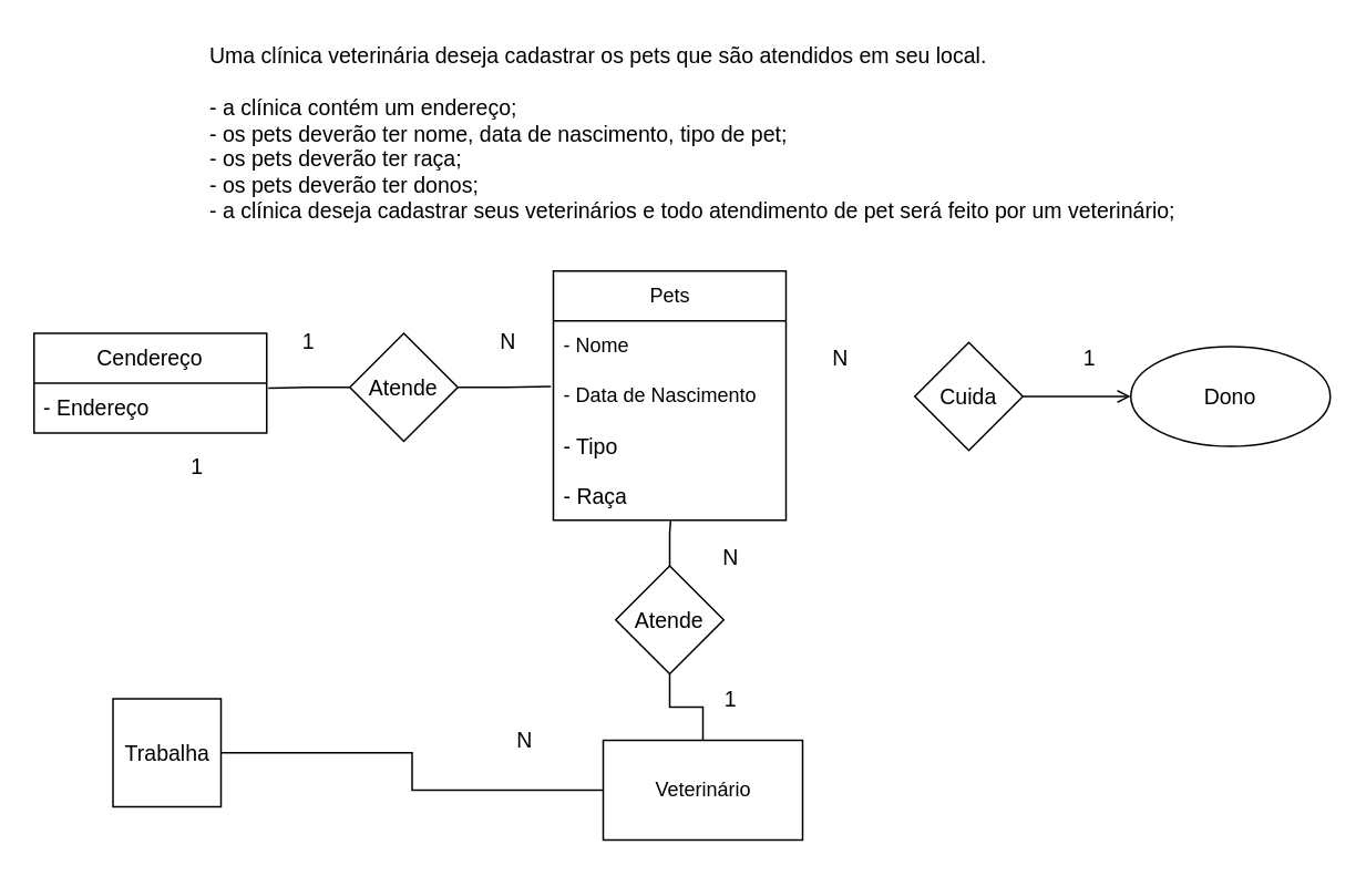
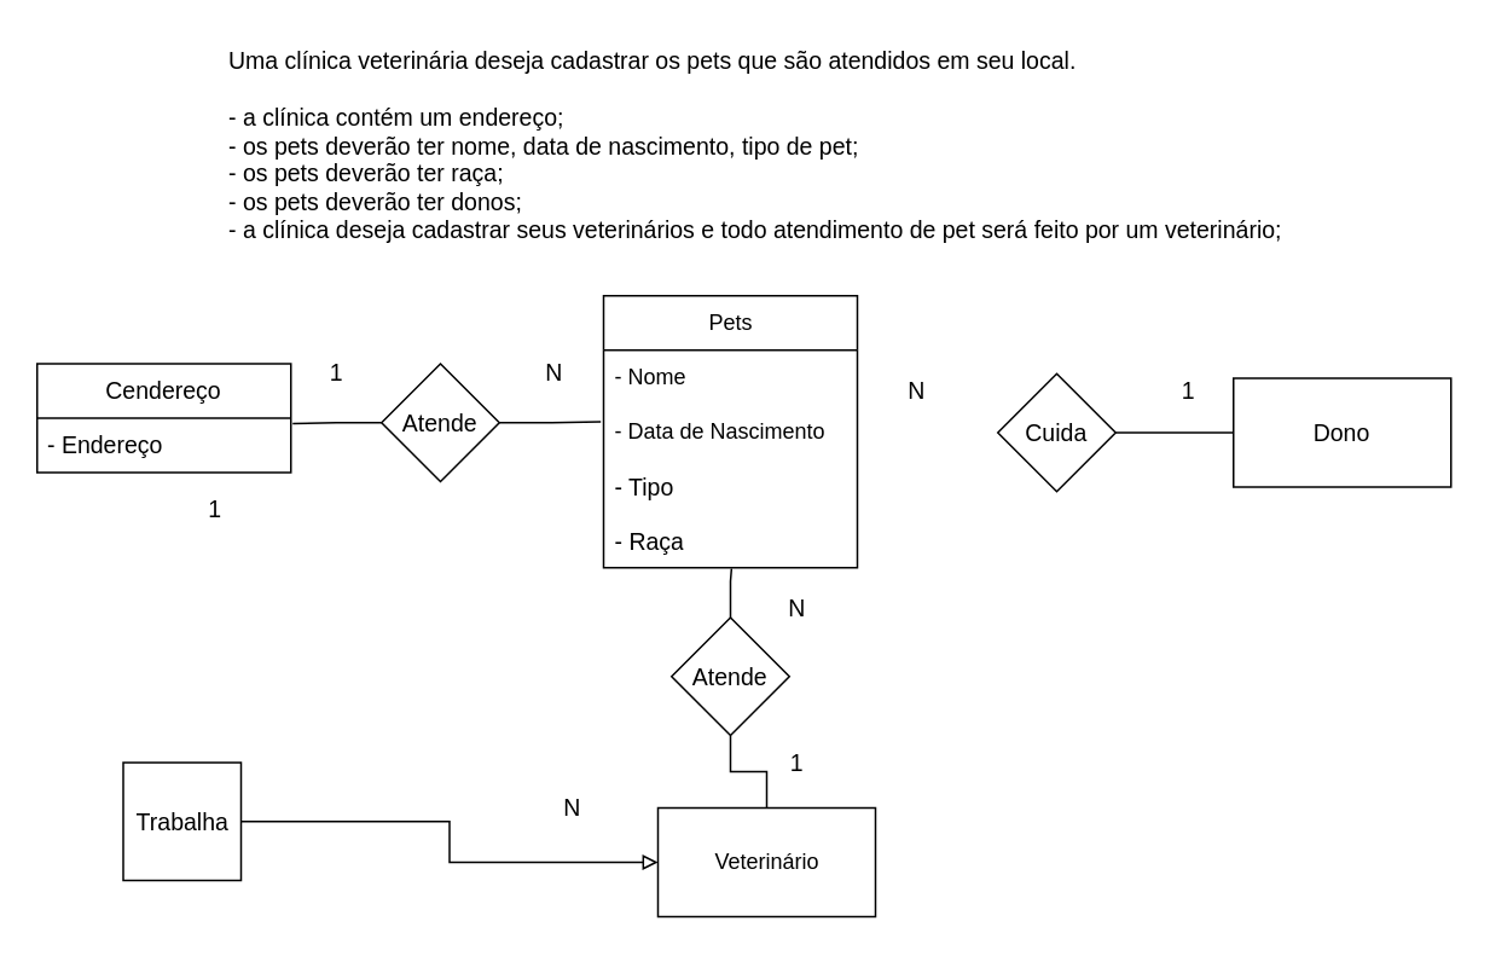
  <mxCell id="0" />
  <mxCell id="1" parent="0" />
  <mxCell id="2" value="&lt;div style=&quot;font-size: 13px;&quot;&gt;&lt;font style=&quot;font-size: 13px;&quot;&gt;Uma clínica veterinária deseja cadastrar os pets que são atendidos em seu local.&lt;/font&gt;&lt;/div&gt;&lt;div style=&quot;font-size: 13px;&quot;&gt;&lt;font style=&quot;font-size: 13px;&quot;&gt;&lt;br&gt;&lt;/font&gt;&lt;/div&gt;&lt;div style=&quot;font-size: 13px;&quot;&gt;&lt;font style=&quot;font-size: 13px;&quot;&gt;- a clínica contém um endereço;&lt;/font&gt;&lt;/div&gt;&lt;div style=&quot;font-size: 13px;&quot;&gt;&lt;font style=&quot;font-size: 13px;&quot;&gt;- os pets deverão ter nome, data de nascimento, tipo de pet;&lt;/font&gt;&lt;/div&gt;&lt;div style=&quot;font-size: 13px;&quot;&gt;&lt;font style=&quot;font-size: 13px;&quot;&gt;- os pets deverão ter raça;&lt;/font&gt;&lt;/div&gt;&lt;div style=&quot;font-size: 13px;&quot;&gt;&lt;font style=&quot;font-size: 13px;&quot;&gt;- os pets deverão ter donos;&lt;/font&gt;&lt;/div&gt;&lt;div style=&quot;font-size: 13px;&quot;&gt;&lt;font style=&quot;font-size: 13px;&quot;&gt;- a clínica deseja cadastrar seus veterinários e todo atendimento de pet será feito por um veterinário;&lt;/font&gt;&lt;/div&gt;" style="text;html=1;align=left;verticalAlign=middle;resizable=0;points=[];autosize=1;strokeColor=none;fillColor=none;" vertex="1" parent="1"><mxGeometry x="124" y="20" width="600" height="120" as="geometry" /></mxCell>
  <mxCell id="3" value="&lt;font style=&quot;font-size: 13px;&quot;&gt;&lt;font style=&quot;font-size: 13px;&quot;&gt;C&lt;/font&gt;endereço&lt;/font&gt;" style="swimlane;fontStyle=0;childLayout=stackLayout;horizontal=1;startSize=30;horizontalStack=0;resizeParent=1;resizeParentMax=0;resizeLast=0;collapsible=1;marginBottom=0;whiteSpace=wrap;html=1;" vertex="1" parent="1"><mxGeometry x="20" y="200" width="140" height="60" as="geometry" /></mxCell>
  <mxCell id="4" value="&lt;font style=&quot;font-size: 13px;&quot;&gt;- Endereço&lt;/font&gt;" style="text;strokeColor=none;fillColor=none;align=left;verticalAlign=middle;spacingLeft=4;spacingRight=4;overflow=hidden;points=[[0,0.5],[1,0.5]];portConstraint=eastwest;rotatable=0;whiteSpace=wrap;html=1;" vertex="1" parent="3"><mxGeometry y="30" width="140" height="30" as="geometry" /></mxCell>
  <mxCell id="5" value="Pets" style="swimlane;fontStyle=0;childLayout=stackLayout;horizontal=1;startSize=30;horizontalStack=0;resizeParent=1;resizeParentMax=0;resizeLast=0;collapsible=1;marginBottom=0;whiteSpace=wrap;html=1;" vertex="1" parent="1"><mxGeometry x="332.5" y="162.5" width="140" height="150" as="geometry" /></mxCell>
  <mxCell id="6" value="- Nome" style="text;strokeColor=none;fillColor=none;align=left;verticalAlign=middle;spacingLeft=4;spacingRight=4;overflow=hidden;points=[[0,0.5],[1,0.5]];portConstraint=eastwest;rotatable=0;whiteSpace=wrap;html=1;" vertex="1" parent="5"><mxGeometry y="30" width="140" height="30" as="geometry" /></mxCell>
  <mxCell id="7" value="- Data de Nascimento" style="text;strokeColor=none;fillColor=none;align=left;verticalAlign=middle;spacingLeft=4;spacingRight=4;overflow=hidden;points=[[0,0.5],[1,0.5]];portConstraint=eastwest;rotatable=0;whiteSpace=wrap;html=1;" vertex="1" parent="5"><mxGeometry y="60" width="140" height="30" as="geometry" /></mxCell>
  <mxCell id="8" value="&lt;font style=&quot;font-size: 13px;&quot;&gt;- Tipo&lt;/font&gt;" style="text;strokeColor=none;fillColor=none;align=left;verticalAlign=middle;spacingLeft=4;spacingRight=4;overflow=hidden;points=[[0,0.5],[1,0.5]];portConstraint=eastwest;rotatable=0;whiteSpace=wrap;html=1;" vertex="1" parent="5"><mxGeometry y="90" width="140" height="30" as="geometry" /></mxCell>
  <mxCell id="9" value="&lt;font style=&quot;font-size: 13px;&quot;&gt;- Raça&lt;/font&gt;" style="text;strokeColor=none;fillColor=none;align=left;verticalAlign=middle;spacingLeft=4;spacingRight=4;overflow=hidden;points=[[0,0.5],[1,0.5]];portConstraint=eastwest;rotatable=0;whiteSpace=wrap;html=1;" vertex="1" parent="5"><mxGeometry y="120" width="140" height="30" as="geometry" /></mxCell>
  <mxCell id="10" value="Veterinário" style="rounded=0;whiteSpace=wrap;html=1;" vertex="1" parent="1"><mxGeometry x="362.5" y="445" width="120" height="60" as="geometry" /></mxCell>
  <mxCell id="11" style="edgeStyle=orthogonalEdgeStyle;rounded=0;orthogonalLoop=1;jettySize=auto;html=1;entryX=1.007;entryY=0.1;entryDx=0;entryDy=0;entryPerimeter=0;endArrow=none;endFill=0;" edge="1" parent="1" source="13" target="4"><mxGeometry relative="1" as="geometry" /></mxCell>
  <mxCell id="12" style="edgeStyle=orthogonalEdgeStyle;rounded=0;orthogonalLoop=1;jettySize=auto;html=1;entryX=-0.011;entryY=0.317;entryDx=0;entryDy=0;entryPerimeter=0;endArrow=none;endFill=0;" edge="1" parent="1" source="13" target="7"><mxGeometry relative="1" as="geometry" /></mxCell>
  <mxCell id="13" value="&lt;font style=&quot;font-size: 13px;&quot;&gt;Atende&lt;/font&gt;" style="rhombus;whiteSpace=wrap;html=1;" vertex="1" parent="1"><mxGeometry x="210" y="200" width="65" height="65" as="geometry" /></mxCell>
  <mxCell id="14" style="edgeStyle=orthogonalEdgeStyle;rounded=0;orthogonalLoop=1;jettySize=auto;html=1;entryX=0.504;entryY=1.017;entryDx=0;entryDy=0;entryPerimeter=0;endArrow=none;endFill=0;" edge="1" parent="1" source="16" target="9"><mxGeometry relative="1" as="geometry" /></mxCell>
  <mxCell id="15" style="edgeStyle=orthogonalEdgeStyle;rounded=0;orthogonalLoop=1;jettySize=auto;html=1;entryX=0.5;entryY=0;entryDx=0;entryDy=0;endArrow=none;endFill=0;" edge="1" parent="1" source="16" target="10"><mxGeometry relative="1" as="geometry" /></mxCell>
  <mxCell id="16" value="&lt;font style=&quot;font-size: 13px;&quot;&gt;Atende&lt;/font&gt;" style="rhombus;whiteSpace=wrap;html=1;" vertex="1" parent="1"><mxGeometry x="370" y="340" width="65" height="65" as="geometry" /></mxCell>
- <mxCell id="17" style="edgeStyle=orthogonalEdgeStyle;rounded=0;orthogonalLoop=1;jettySize=auto;html=1;endArrow=none;endFill=0;" edge="1" parent="1" source="18" target="10"><mxGeometry relative="1" as="geometry" /></mxCell>
+ <mxCell id="17" style="edgeStyle=orthogonalEdgeStyle;rounded=0;orthogonalLoop=1;jettySize=auto;html=1;endArrow=block;endFill=0;" edge="1" parent="1" source="18" target="10"><mxGeometry relative="1" as="geometry" /></mxCell>
  <mxCell id="18" value="&lt;span style=&quot;font-size: 13px;&quot;&gt;Trabalha&lt;/span&gt;" style="whiteSpace=wrap;html=1;rounded=0;" vertex="1" parent="1"><mxGeometry x="67.5" y="420" width="65" height="65" as="geometry" /></mxCell>
- <mxCell id="19" value="&lt;font style=&quot;font-size: 13px;&quot;&gt;Dono&lt;/font&gt;" style="ellipse;whiteSpace=wrap;html=1;" vertex="1" parent="1"><mxGeometry x="680" y="208" width="120" height="60" as="geometry" /></mxCell>
- <mxCell id="20" style="edgeStyle=orthogonalEdgeStyle;rounded=0;orthogonalLoop=1;jettySize=auto;html=1;entryX=0;entryY=0.5;entryDx=0;entryDy=0;endArrow=open;endFill=0;" edge="1" parent="1" source="21" target="19"><mxGeometry relative="1" as="geometry" /></mxCell>
+ <mxCell id="19" value="&lt;font style=&quot;font-size: 13px;&quot;&gt;Dono&lt;/font&gt;" style="rounded=0;whiteSpace=wrap;html=1;" vertex="1" parent="1"><mxGeometry x="680" y="208" width="120" height="60" as="geometry" /></mxCell>
+ <mxCell id="20" style="edgeStyle=orthogonalEdgeStyle;rounded=0;orthogonalLoop=1;jettySize=auto;html=1;entryX=0;entryY=0.5;entryDx=0;entryDy=0;endArrow=none;endFill=0;" edge="1" parent="1" source="21" target="19"><mxGeometry relative="1" as="geometry" /></mxCell>
  <mxCell id="21" value="&lt;span style=&quot;font-size: 13px;&quot;&gt;Cuida&lt;/span&gt;" style="rhombus;whiteSpace=wrap;html=1;" vertex="1" parent="1"><mxGeometry x="550" y="205.5" width="65" height="65" as="geometry" /></mxCell>
  <mxCell id="22" value="&lt;font style=&quot;font-size: 13px;&quot;&gt;1&lt;/font&gt;" style="text;html=1;align=center;verticalAlign=middle;resizable=0;points=[];autosize=1;strokeColor=none;fillColor=none;" vertex="1" parent="1"><mxGeometry x="170" y="190" width="30" height="30" as="geometry" /></mxCell>
  <mxCell id="23" value="&lt;span style=&quot;font-size: 13px;&quot;&gt;N&lt;/span&gt;" style="text;html=1;align=center;verticalAlign=middle;resizable=0;points=[];autosize=1;strokeColor=none;fillColor=none;" vertex="1" parent="1"><mxGeometry x="290" y="190" width="30" height="30" as="geometry" /></mxCell>
  <mxCell id="24" value="&lt;span style=&quot;font-size: 13px;&quot;&gt;N&lt;/span&gt;" style="text;html=1;align=center;verticalAlign=middle;resizable=0;points=[];autosize=1;strokeColor=none;fillColor=none;" vertex="1" parent="1"><mxGeometry x="490" y="200" width="30" height="30" as="geometry" /></mxCell>
  <mxCell id="25" value="&lt;span style=&quot;font-size: 13px;&quot;&gt;1&lt;/span&gt;" style="text;html=1;align=center;verticalAlign=middle;resizable=0;points=[];autosize=1;strokeColor=none;fillColor=none;" vertex="1" parent="1"><mxGeometry x="640" y="200" width="30" height="30" as="geometry" /></mxCell>
  <mxCell id="26" value="&lt;span style=&quot;font-size: 13px;&quot;&gt;1&lt;/span&gt;" style="text;html=1;align=center;verticalAlign=middle;resizable=0;points=[];autosize=1;strokeColor=none;fillColor=none;" vertex="1" parent="1"><mxGeometry x="102.5" y="265" width="30" height="30" as="geometry" /></mxCell>
  <mxCell id="27" value="&lt;span style=&quot;font-size: 13px;&quot;&gt;1&lt;/span&gt;" style="text;html=1;align=center;verticalAlign=middle;resizable=0;points=[];autosize=1;strokeColor=none;fillColor=none;" vertex="1" parent="1"><mxGeometry x="424" y="405" width="30" height="30" as="geometry" /></mxCell>
  <mxCell id="28" value="&lt;span style=&quot;font-size: 13px;&quot;&gt;N&lt;/span&gt;" style="text;html=1;align=center;verticalAlign=middle;resizable=0;points=[];autosize=1;strokeColor=none;fillColor=none;" vertex="1" parent="1"><mxGeometry x="424" y="320" width="30" height="30" as="geometry" /></mxCell>
  <mxCell id="29" value="&lt;span style=&quot;font-size: 13px;&quot;&gt;N&lt;/span&gt;" style="text;html=1;align=center;verticalAlign=middle;resizable=0;points=[];autosize=1;strokeColor=none;fillColor=none;" vertex="1" parent="1"><mxGeometry x="300" y="430" width="30" height="30" as="geometry" /></mxCell>
